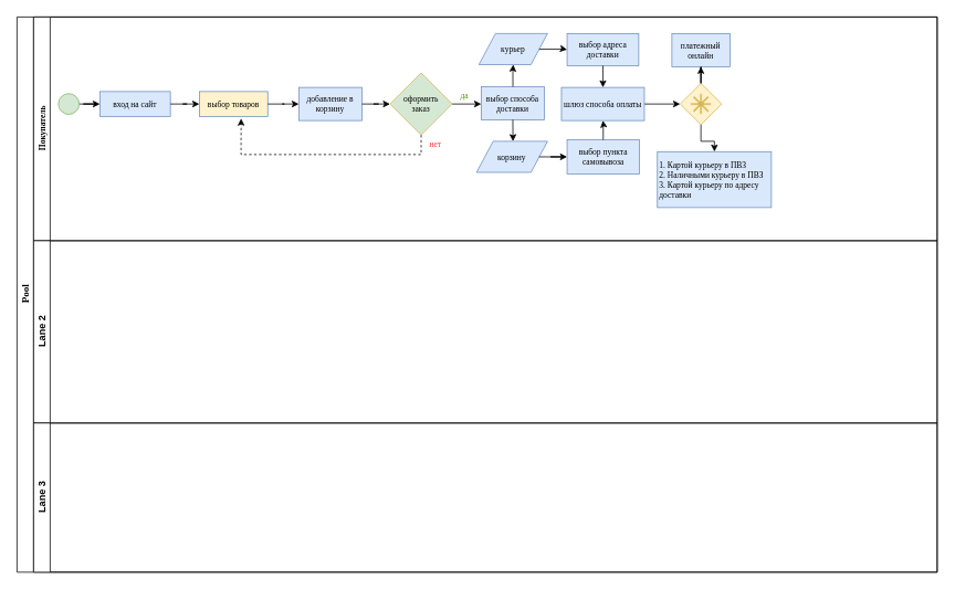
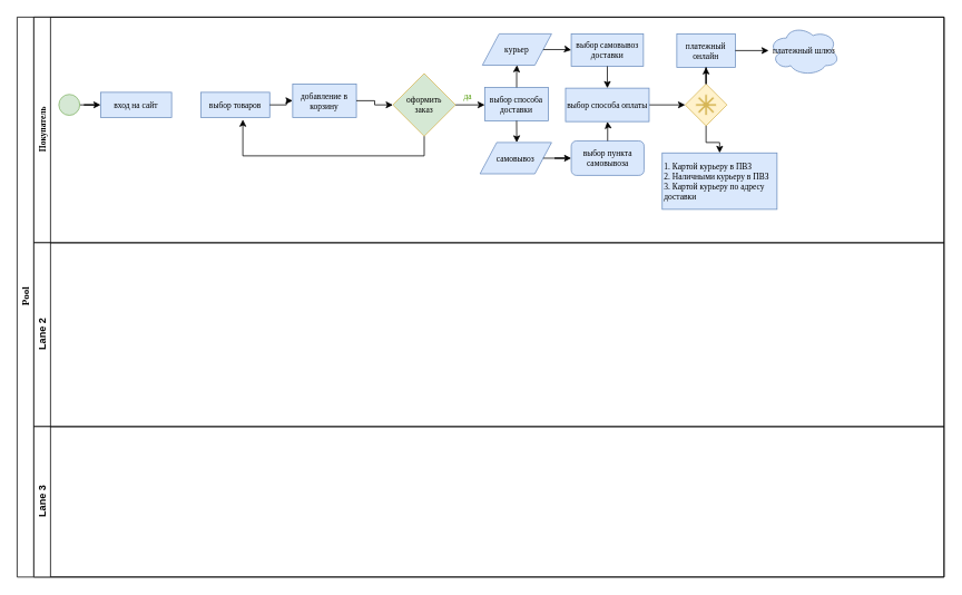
  <mxCell id="0" />
  <mxCell id="1" parent="0" />
  <mxCell id="2" value="Pool" style="swimlane;html=1;childLayout=stackLayout;resizeParent=1;resizeParentMax=0;horizontal=0;startSize=20;horizontalStack=0;fontFamily=Verdana;" vertex="1" parent="1"><mxGeometry x="20" y="20" width="1110" height="670" as="geometry" /></mxCell>
  <mxCell id="3" value="&lt;font face=&quot;Verdana&quot; style=&quot;font-size: 10px&quot;&gt;Покупатель&lt;/font&gt;" style="swimlane;html=1;startSize=20;horizontal=0;" vertex="1" parent="2"><mxGeometry x="20" width="1090" height="270" as="geometry"><mxRectangle x="20" width="460" height="20" as="alternateBounds" /></mxGeometry></mxCell>
  <mxCell id="4" value="" style="edgeStyle=orthogonalEdgeStyle;rounded=0;orthogonalLoop=1;jettySize=auto;html=1;" edge="1" parent="3" source="11" target="12"><mxGeometry relative="1" as="geometry" /></mxCell>
  <mxCell id="5" value="платежный онлайн" style="whiteSpace=wrap;html=1;fontFamily=Verdana;fontSize=10;verticalAlign=middle;strokeColor=#6c8ebf;fillColor=#dae8fc;labelBackgroundColor=none;" vertex="1" parent="3"><mxGeometry x="770" y="20" width="70" height="40" as="geometry" /></mxCell>
  <mxCell id="6" value="курьер" style="shape=parallelogram;perimeter=parallelogramPerimeter;whiteSpace=wrap;html=1;fixedSize=1;fontFamily=Verdana;fontSize=10;strokeColor=#6c8ebf;fillColor=#dae8fc;" vertex="1" parent="3"><mxGeometry x="537.19" y="20" width="82.81" height="37.5" as="geometry" /></mxCell>
- <mxCell id="7" value="выбор адреса доставки" style="whiteSpace=wrap;html=1;fontFamily=Verdana;fontSize=10;strokeColor=#6c8ebf;fillColor=#dae8fc;" vertex="1" parent="3"><mxGeometry x="643.59" y="20" width="86.41" height="38.75" as="geometry" /></mxCell>
+ <mxCell id="7" value="выбор самовывоз доставки" style="whiteSpace=wrap;html=1;fontFamily=Verdana;fontSize=10;strokeColor=#6c8ebf;fillColor=#dae8fc;" vertex="1" parent="3"><mxGeometry x="643.59" y="20" width="86.41" height="38.75" as="geometry" /></mxCell>
+ <mxCell id="8" value="платежный шлюз" style="ellipse;shape=cloud;whiteSpace=wrap;html=1;fontFamily=Verdana;fontSize=10;strokeColor=#6c8ebf;fillColor=#dae8fc;" vertex="1" parent="3"><mxGeometry x="880" y="10" width="85" height="60" as="geometry" /></mxCell>
  <mxCell id="9" value="да" style="text;html=1;align=center;verticalAlign=middle;whiteSpace=wrap;rounded=0;labelBackgroundColor=none;fontFamily=Verdana;fontSize=10;fontColor=#4D9900;" vertex="1" parent="3"><mxGeometry x="500" y="84" width="40" height="20" as="geometry" /></mxCell>
  <mxCell id="10" value="оформить&lt;br&gt;заказ" style="rhombus;whiteSpace=wrap;html=1;fontFamily=Verdana;fontSize=10;strokeColor=#d6b656;fillColor=#d5e8d4;" vertex="1" parent="3"><mxGeometry x="430.01" y="67.5" width="75" height="75" as="geometry" /></mxCell>
  <mxCell id="11" value="" style="shape=mxgraph.bpmn.shape;html=1;verticalLabelPosition=bottom;labelBackgroundColor=#ffffff;verticalAlign=top;align=center;perimeter=ellipsePerimeter;outlineConnect=0;outline=standard;symbol=general;fillColor=#d5e8d4;strokeColor=#82b366;" vertex="1" parent="3"><mxGeometry x="30" y="92.5" width="25" height="25" as="geometry" /></mxCell>
  <mxCell id="12" value="вход на сайт" style="whiteSpace=wrap;html=1;verticalAlign=middle;labelBackgroundColor=none;fillColor=#dae8fc;strokeColor=#6c8ebf;fontSize=10;fontFamily=Verdana;" vertex="1" parent="3"><mxGeometry x="80" y="90" width="85" height="30" as="geometry" /></mxCell>
- <mxCell id="13" value="" style="edgeStyle=orthogonalEdgeStyle;rounded=0;orthogonalLoop=1;jettySize=auto;html=1;fontFamily=Verdana;fontSize=10;" edge="1" parent="3" source="12" target="14"><mxGeometry relative="1" as="geometry" /></mxCell>
- <mxCell id="14" value="выбор товаров" style="whiteSpace=wrap;html=1;fontFamily=Verdana;fontSize=10;verticalAlign=middle;strokeColor=#6c8ebf;fillColor=#fff2cc;labelBackgroundColor=none;" vertex="1" parent="3"><mxGeometry x="200" y="90" width="82.5" height="30" as="geometry" /></mxCell>
+ <mxCell id="14" value="выбор товаров" style="whiteSpace=wrap;html=1;fontFamily=Verdana;fontSize=10;verticalAlign=middle;strokeColor=#6c8ebf;fillColor=#dae8fc;labelBackgroundColor=none;" vertex="1" parent="3"><mxGeometry x="200" y="90" width="82.5" height="30" as="geometry" /></mxCell>
  <mxCell id="15" value="" style="edgeStyle=orthogonalEdgeStyle;rounded=0;orthogonalLoop=1;jettySize=auto;html=1;fontFamily=Verdana;fontSize=10;" edge="1" parent="3" source="14" target="16"><mxGeometry relative="1" as="geometry" /></mxCell>
- <mxCell id="16" value="добавление в корзину" style="whiteSpace=wrap;html=1;fontFamily=Verdana;fontSize=10;strokeColor=#6c8ebf;fillColor=#dae8fc;" vertex="1" parent="3"><mxGeometry x="320" y="85" width="76.25" height="40" as="geometry" /></mxCell>
+ <mxCell id="16" value="добавление в корзину" style="whiteSpace=wrap;html=1;fontFamily=Verdana;fontSize=10;strokeColor=#6c8ebf;fillColor=#dae8fc;" vertex="1" parent="3"><mxGeometry x="310" y="80" width="76.25" height="40" as="geometry" /></mxCell>
  <mxCell id="17" value="" style="edgeStyle=orthogonalEdgeStyle;rounded=0;orthogonalLoop=1;jettySize=auto;html=1;fontFamily=Verdana;fontSize=10;" edge="1" parent="3" source="16" target="10"><mxGeometry relative="1" as="geometry" /></mxCell>
- <mxCell id="18" style="edgeStyle=orthogonalEdgeStyle;rounded=0;orthogonalLoop=1;jettySize=auto;html=1;fontFamily=Verdana;fontSize=10;entryX=0.61;entryY=1.086;entryDx=0;entryDy=0;entryPerimeter=0;dashed=1;" edge="1" parent="3" source="10" target="14"><mxGeometry relative="1" as="geometry"><mxPoint x="430" y="190" as="targetPoint" /><Array as="points"><mxPoint x="467" y="166" /><mxPoint x="250" y="166" /></Array></mxGeometry></mxCell>
+ <mxCell id="18" style="edgeStyle=orthogonalEdgeStyle;rounded=0;orthogonalLoop=1;jettySize=auto;html=1;fontFamily=Verdana;fontSize=10;entryX=0.61;entryY=1.086;entryDx=0;entryDy=0;entryPerimeter=0;" edge="1" parent="3" source="10" target="14"><mxGeometry relative="1" as="geometry"><mxPoint x="430" y="190" as="targetPoint" /><Array as="points"><mxPoint x="467" y="166" /><mxPoint x="250" y="166" /></Array></mxGeometry></mxCell>
  <mxCell id="19" value="выбор способа доставки" style="whiteSpace=wrap;html=1;fontFamily=Verdana;fontSize=10;strokeColor=#6c8ebf;fillColor=#dae8fc;" vertex="1" parent="3"><mxGeometry x="540" y="84" width="76.25" height="40" as="geometry" /></mxCell>
  <mxCell id="20" style="edgeStyle=orthogonalEdgeStyle;rounded=0;orthogonalLoop=1;jettySize=auto;html=1;exitX=1;exitY=0.5;exitDx=0;exitDy=0;entryX=0;entryY=0.5;entryDx=0;entryDy=0;fontFamily=Verdana;fontSize=10;fontColor=#4D9900;" edge="1" parent="3" source="21" target="30"><mxGeometry relative="1" as="geometry"><mxPoint x="746.8" y="105.005" as="sourcePoint" /></mxGeometry></mxCell>
- <mxCell id="21" value="шлюз способа оплаты" style="whiteSpace=wrap;html=1;fontFamily=Verdana;fontSize=10;strokeColor=#6c8ebf;fillColor=#dae8fc;" vertex="1" parent="3"><mxGeometry x="636.8" y="85" width="100" height="40.01" as="geometry" /></mxCell>
- <mxCell id="22" value="нет" style="text;html=1;align=center;verticalAlign=middle;whiteSpace=wrap;rounded=0;labelBackgroundColor=none;fontFamily=Verdana;fontSize=10;fontColor=#FF3333;" vertex="1" parent="3"><mxGeometry x="465.01" y="142.5" width="40" height="20" as="geometry" /></mxCell>
+ <mxCell id="21" value="выбор способа оплаты" style="whiteSpace=wrap;html=1;fontFamily=Verdana;fontSize=10;strokeColor=#6c8ebf;fillColor=#dae8fc;" vertex="1" parent="3"><mxGeometry x="636.8" y="85" width="100" height="40.01" as="geometry" /></mxCell>
  <mxCell id="23" value="" style="edgeStyle=orthogonalEdgeStyle;rounded=0;orthogonalLoop=1;jettySize=auto;html=1;fontFamily=Verdana;fontSize=10;fontColor=#4D9900;" edge="1" parent="3" source="19" target="6"><mxGeometry relative="1" as="geometry" /></mxCell>
- <mxCell id="24" value="корзину" style="shape=parallelogram;perimeter=parallelogramPerimeter;whiteSpace=wrap;html=1;fixedSize=1;fontFamily=Verdana;fontSize=10;strokeColor=#6c8ebf;fillColor=#dae8fc;" vertex="1" parent="3"><mxGeometry x="534.37" y="150" width="85.63" height="37.5" as="geometry" /></mxCell>
+ <mxCell id="24" value="самовывоз" style="shape=parallelogram;perimeter=parallelogramPerimeter;whiteSpace=wrap;html=1;fixedSize=1;fontFamily=Verdana;fontSize=10;strokeColor=#6c8ebf;fillColor=#dae8fc;" vertex="1" parent="3"><mxGeometry x="534.37" y="150" width="85.63" height="37.5" as="geometry" /></mxCell>
  <mxCell id="25" value="" style="edgeStyle=orthogonalEdgeStyle;rounded=0;orthogonalLoop=1;jettySize=auto;html=1;fontFamily=Verdana;fontSize=10;fontColor=#4D9900;" edge="1" parent="3" source="24" target="27"><mxGeometry relative="1" as="geometry" /></mxCell>
  <mxCell id="26" value="" style="edgeStyle=orthogonalEdgeStyle;rounded=0;orthogonalLoop=1;jettySize=auto;html=1;fontFamily=Verdana;fontSize=10;fontColor=#4D9900;" edge="1" parent="3" source="6" target="7"><mxGeometry relative="1" as="geometry" /></mxCell>
- <mxCell id="27" value="выбор пункта самовывоза" style="whiteSpace=wrap;html=1;fontFamily=Verdana;fontSize=10;strokeColor=#6c8ebf;fillColor=#dae8fc;" vertex="1" parent="3"><mxGeometry x="643.59" y="148.13" width="87.18" height="41.25" as="geometry" /></mxCell>
+ <mxCell id="27" value="выбор пункта самовывоза" style="whiteSpace=wrap;html=1;fontFamily=Verdana;fontSize=10;strokeColor=#6c8ebf;fillColor=#dae8fc;rounded=1;" vertex="1" parent="3"><mxGeometry x="643.59" y="148.13" width="87.18" height="41.25" as="geometry" /></mxCell>
  <mxCell id="28" value="" style="edgeStyle=orthogonalEdgeStyle;rounded=0;orthogonalLoop=1;jettySize=auto;html=1;fontFamily=Verdana;fontSize=10;fontColor=#4D9900;" edge="1" parent="3" source="7" target="21"><mxGeometry relative="1" as="geometry" /></mxCell>
  <mxCell id="29" style="edgeStyle=orthogonalEdgeStyle;rounded=0;orthogonalLoop=1;jettySize=auto;html=1;exitX=0.5;exitY=0;exitDx=0;exitDy=0;fontFamily=Verdana;fontSize=10;fontColor=#4D9900;" edge="1" parent="3" source="27" target="21"><mxGeometry relative="1" as="geometry"><mxPoint x="687" y="124" as="targetPoint" /><mxPoint x="687.18" y="148.13" as="sourcePoint" /></mxGeometry></mxCell>
  <mxCell id="30" value="" style="shape=mxgraph.bpmn.shape;html=1;verticalLabelPosition=bottom;labelBackgroundColor=#ffffff;verticalAlign=top;align=center;perimeter=rhombusPerimeter;background=gateway;outlineConnect=0;outline=none;symbol=complexGw;fillColor=#fff2cc;fontFamily=Verdana;fontSize=10;strokeColor=#d6b656;" vertex="1" parent="3"><mxGeometry x="780" y="80" width="50" height="50" as="geometry" /></mxCell>
  <mxCell id="31" value="" style="edgeStyle=orthogonalEdgeStyle;rounded=0;orthogonalLoop=1;jettySize=auto;html=1;fontFamily=Verdana;fontSize=10;fontColor=#4D9900;" edge="1" parent="3" source="30" target="5"><mxGeometry relative="1" as="geometry" /></mxCell>
+ <mxCell id="32" value="" style="edgeStyle=orthogonalEdgeStyle;rounded=0;orthogonalLoop=1;jettySize=auto;html=1;fontFamily=Verdana;fontSize=10;fontColor=#4D9900;" edge="1" parent="3" source="5" target="8"><mxGeometry relative="1" as="geometry" /></mxCell>
  <mxCell id="33" value="" style="edgeStyle=orthogonalEdgeStyle;rounded=0;orthogonalLoop=1;jettySize=auto;html=1;fontFamily=Verdana;fontSize=10;fontColor=#4D9900;exitX=0.5;exitY=1;exitDx=0;exitDy=0;" edge="1" parent="3" source="30" target="34"><mxGeometry relative="1" as="geometry" /></mxCell>
  <mxCell id="34" value="1. Картой курьеру в ПВЗ&lt;br&gt;2. Наличными курьеру в ПВЗ&lt;br&gt;3. Картой курьеру по адресу доставки" style="whiteSpace=wrap;html=1;fontFamily=Verdana;fontSize=10;verticalAlign=middle;strokeColor=#6c8ebf;fillColor=#dae8fc;labelBackgroundColor=none;align=left;" vertex="1" parent="3"><mxGeometry x="752.5" y="162.5" width="137.5" height="67.5" as="geometry" /></mxCell>
  <mxCell id="35" value="Lane 2" style="swimlane;html=1;startSize=20;horizontal=0;" vertex="1" parent="2"><mxGeometry x="20" y="270" width="1090" height="220" as="geometry" /></mxCell>
  <mxCell id="36" value="Lane 3" style="swimlane;html=1;startSize=20;horizontal=0;" vertex="1" parent="2"><mxGeometry x="20" y="490" width="1090" height="180" as="geometry" /></mxCell>
  <mxCell id="37" style="edgeStyle=orthogonalEdgeStyle;rounded=0;orthogonalLoop=1;jettySize=auto;html=1;exitX=1;exitY=0.5;exitDx=0;exitDy=0;fontFamily=Verdana;fontSize=10;fontColor=#FF3333;" edge="1" parent="1" source="10"><mxGeometry relative="1" as="geometry"><mxPoint x="580" y="125" as="targetPoint" /></mxGeometry></mxCell>
  <mxCell id="38" style="edgeStyle=orthogonalEdgeStyle;rounded=0;orthogonalLoop=1;jettySize=auto;html=1;exitX=0.5;exitY=1;exitDx=0;exitDy=0;fontFamily=Verdana;fontSize=10;fontColor=#4D9900;" edge="1" parent="1" source="19"><mxGeometry relative="1" as="geometry"><mxPoint x="618.286" y="170" as="targetPoint" /></mxGeometry></mxCell>
